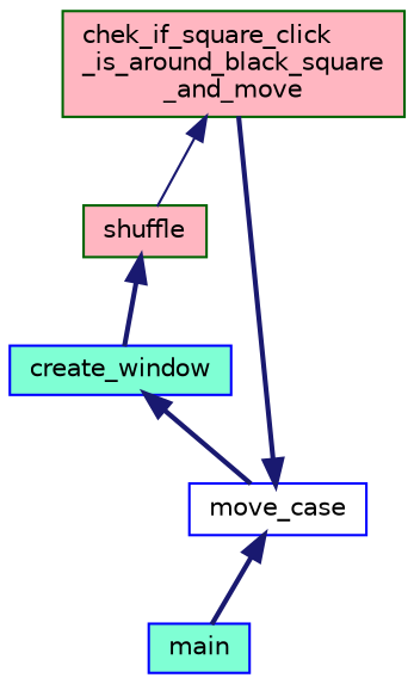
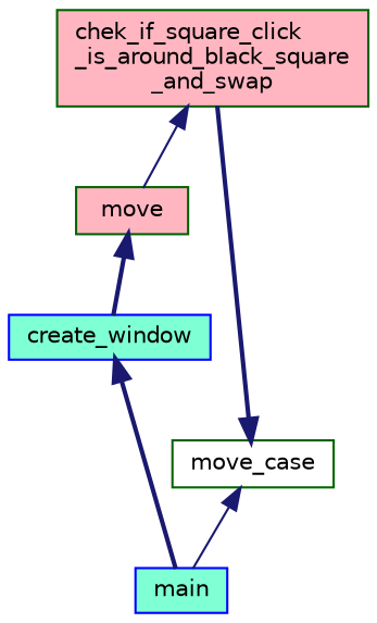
  digraph {
    rankdir=TB
    node [color=darkgreen fillcolor=lightpink fontname=Helvetica fontsize=10 shape=record style=filled]
    edge [color=midnightblue dir=back fontname=Helvetica fontsize=10 labelfontname=Helvetica labelfontsize=10 style=bold]
-   n1 [fontcolor=black height=0.2 label="chek_if_square_click\l_is_around_black_square\l_and_move" width=0.4]
-   n2 [height=0.2 label=shuffle width=0.4]
-   n3 [color=blue fillcolor=white height=0.2 label=move_case width=0.4]
+   n1 [fontcolor=black height=0.2 label="chek_if_square_click\l_is_around_black_square\l_and_swap" width=0.4]
+   n2 [height=0.2 label=move width=0.4]
+   n3 [fillcolor=white height=0.2 label=move_case width=0.4]
    n4 [color=blue fillcolor=aquamarine height=0.2 label=main width=0.4]
    n5 [color=blue fillcolor=aquamarine height=0.2 label=create_window width=0.4]
    n1 -> n2 [style=solid]
    n2 -> n5
    n3 -> n1
-   n3 -> n4
-   n5 -> n3
+   n3 -> n4 [style=solid]
+   n5 -> n4
  }
